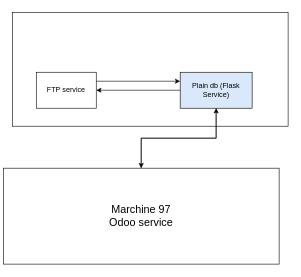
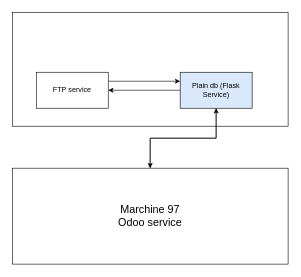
  <mxCell id="0" />
  <mxCell id="1" parent="0" />
  <mxCell id="2" value="" style="rounded=0;whiteSpace=wrap;html=1;" vertex="1" parent="1"><mxGeometry x="20" y="20" width="460" height="190" as="geometry" /></mxCell>
  <mxCell id="3" style="edgeStyle=orthogonalEdgeStyle;rounded=0;orthogonalLoop=1;jettySize=auto;html=1;exitX=1;exitY=0.25;exitDx=0;exitDy=0;entryX=0;entryY=0.25;entryDx=0;entryDy=0;" edge="1" parent="1" source="4" target="7"><mxGeometry relative="1" as="geometry" /></mxCell>
- <mxCell id="4" value="FTP service" style="rounded=0;whiteSpace=wrap;html=1;" vertex="1" parent="1"><mxGeometry x="60" y="120" width="100" height="60" as="geometry" /></mxCell>
+ <mxCell id="4" value="FTP service" style="rounded=0;whiteSpace=wrap;html=1;" vertex="1" parent="1"><mxGeometry x="60" y="120" width="120" height="60" as="geometry" /></mxCell>
  <mxCell id="5" style="edgeStyle=orthogonalEdgeStyle;rounded=0;orthogonalLoop=1;jettySize=auto;html=1;" edge="1" parent="1" source="7" target="4"><mxGeometry relative="1" as="geometry" /></mxCell>
  <mxCell id="6" style="edgeStyle=orthogonalEdgeStyle;rounded=0;orthogonalLoop=1;jettySize=auto;html=1;" edge="1" parent="1" source="7" target="9"><mxGeometry relative="1" as="geometry" /></mxCell>
  <mxCell id="7" value="Plain db (Flask Service)" style="rounded=0;whiteSpace=wrap;html=1;fillColor=#dae8fc;" vertex="1" parent="1"><mxGeometry x="300" y="120" width="120" height="60" as="geometry" /></mxCell>
  <mxCell id="8" style="edgeStyle=orthogonalEdgeStyle;rounded=0;orthogonalLoop=1;jettySize=auto;html=1;" edge="1" parent="1" source="9" target="7"><mxGeometry relative="1" as="geometry" /></mxCell>
- <mxCell id="9" value="Marchine 97&lt;br style=&quot;font-size: 18px;&quot;&gt;Odoo service" style="rounded=0;whiteSpace=wrap;html=1;fontSize=18;" vertex="1" parent="1"><mxGeometry x="5" y="280" width="460" height="160" as="geometry" /></mxCell>
+ <mxCell id="9" value="Marchine 97&lt;br style=&quot;font-size: 18px;&quot;&gt;Odoo service" style="rounded=0;whiteSpace=wrap;html=1;fontSize=18;" vertex="1" parent="1"><mxGeometry x="20" y="280" width="460" height="160" as="geometry" /></mxCell>
